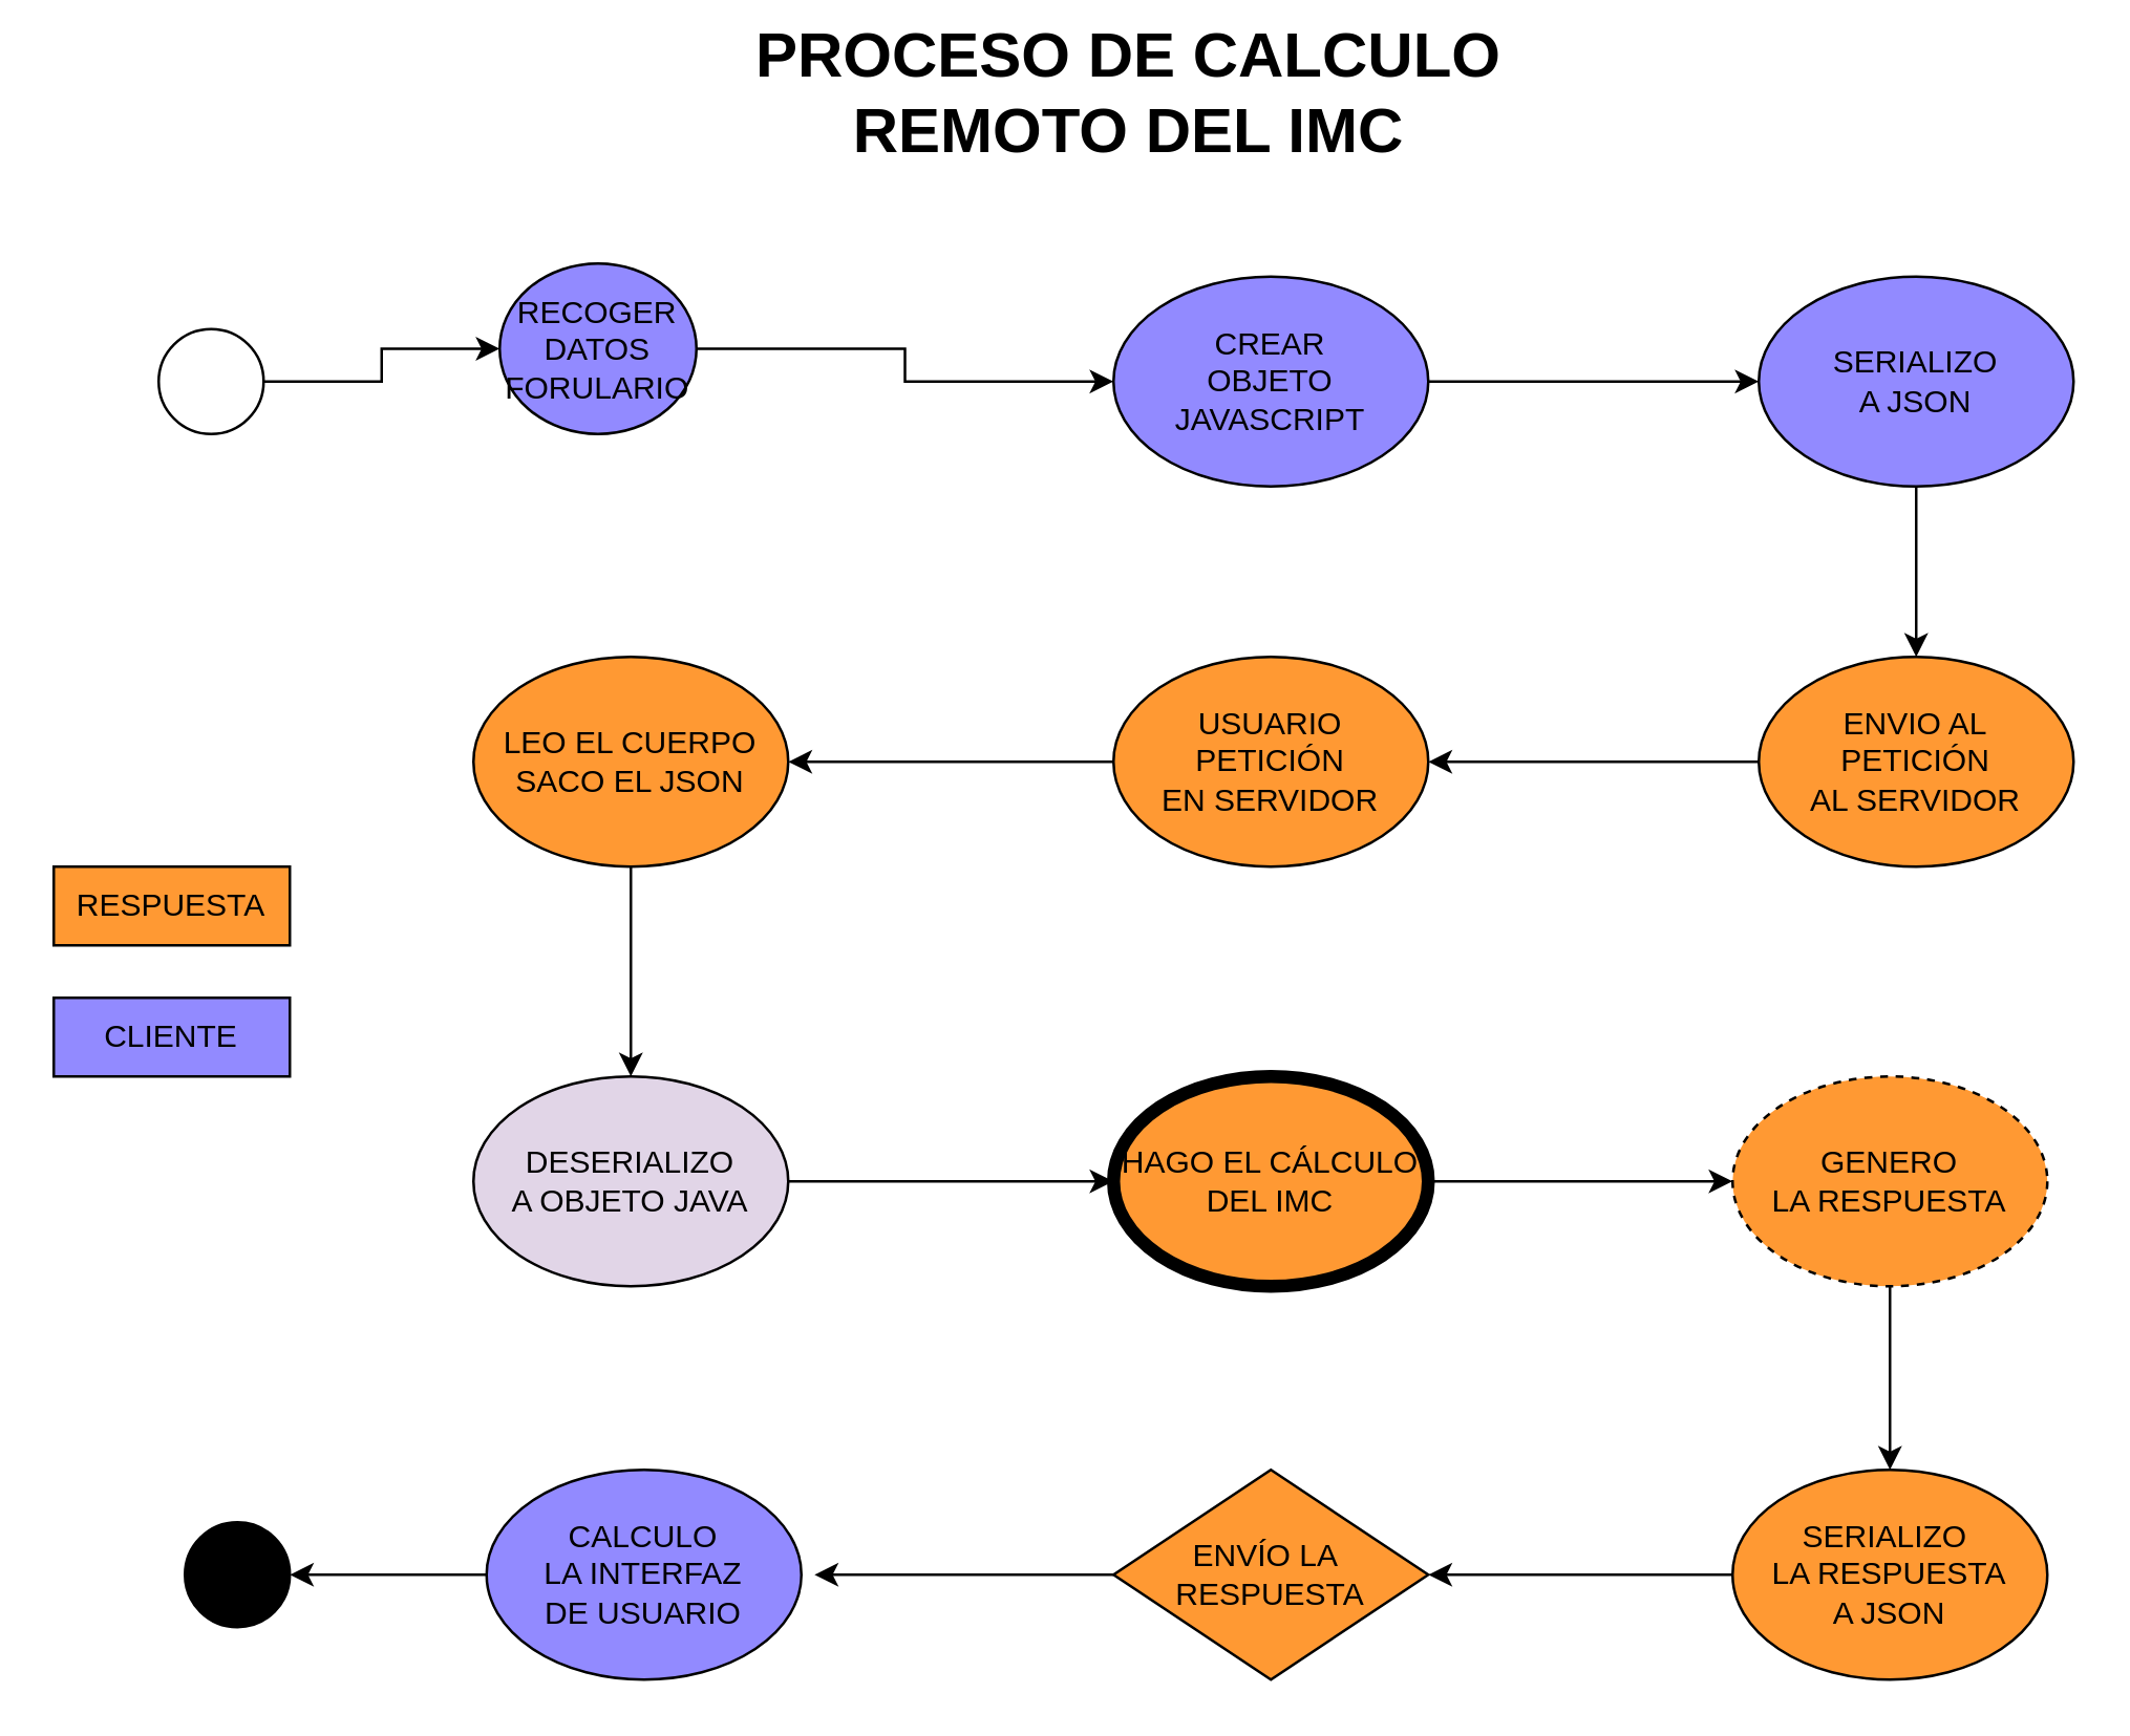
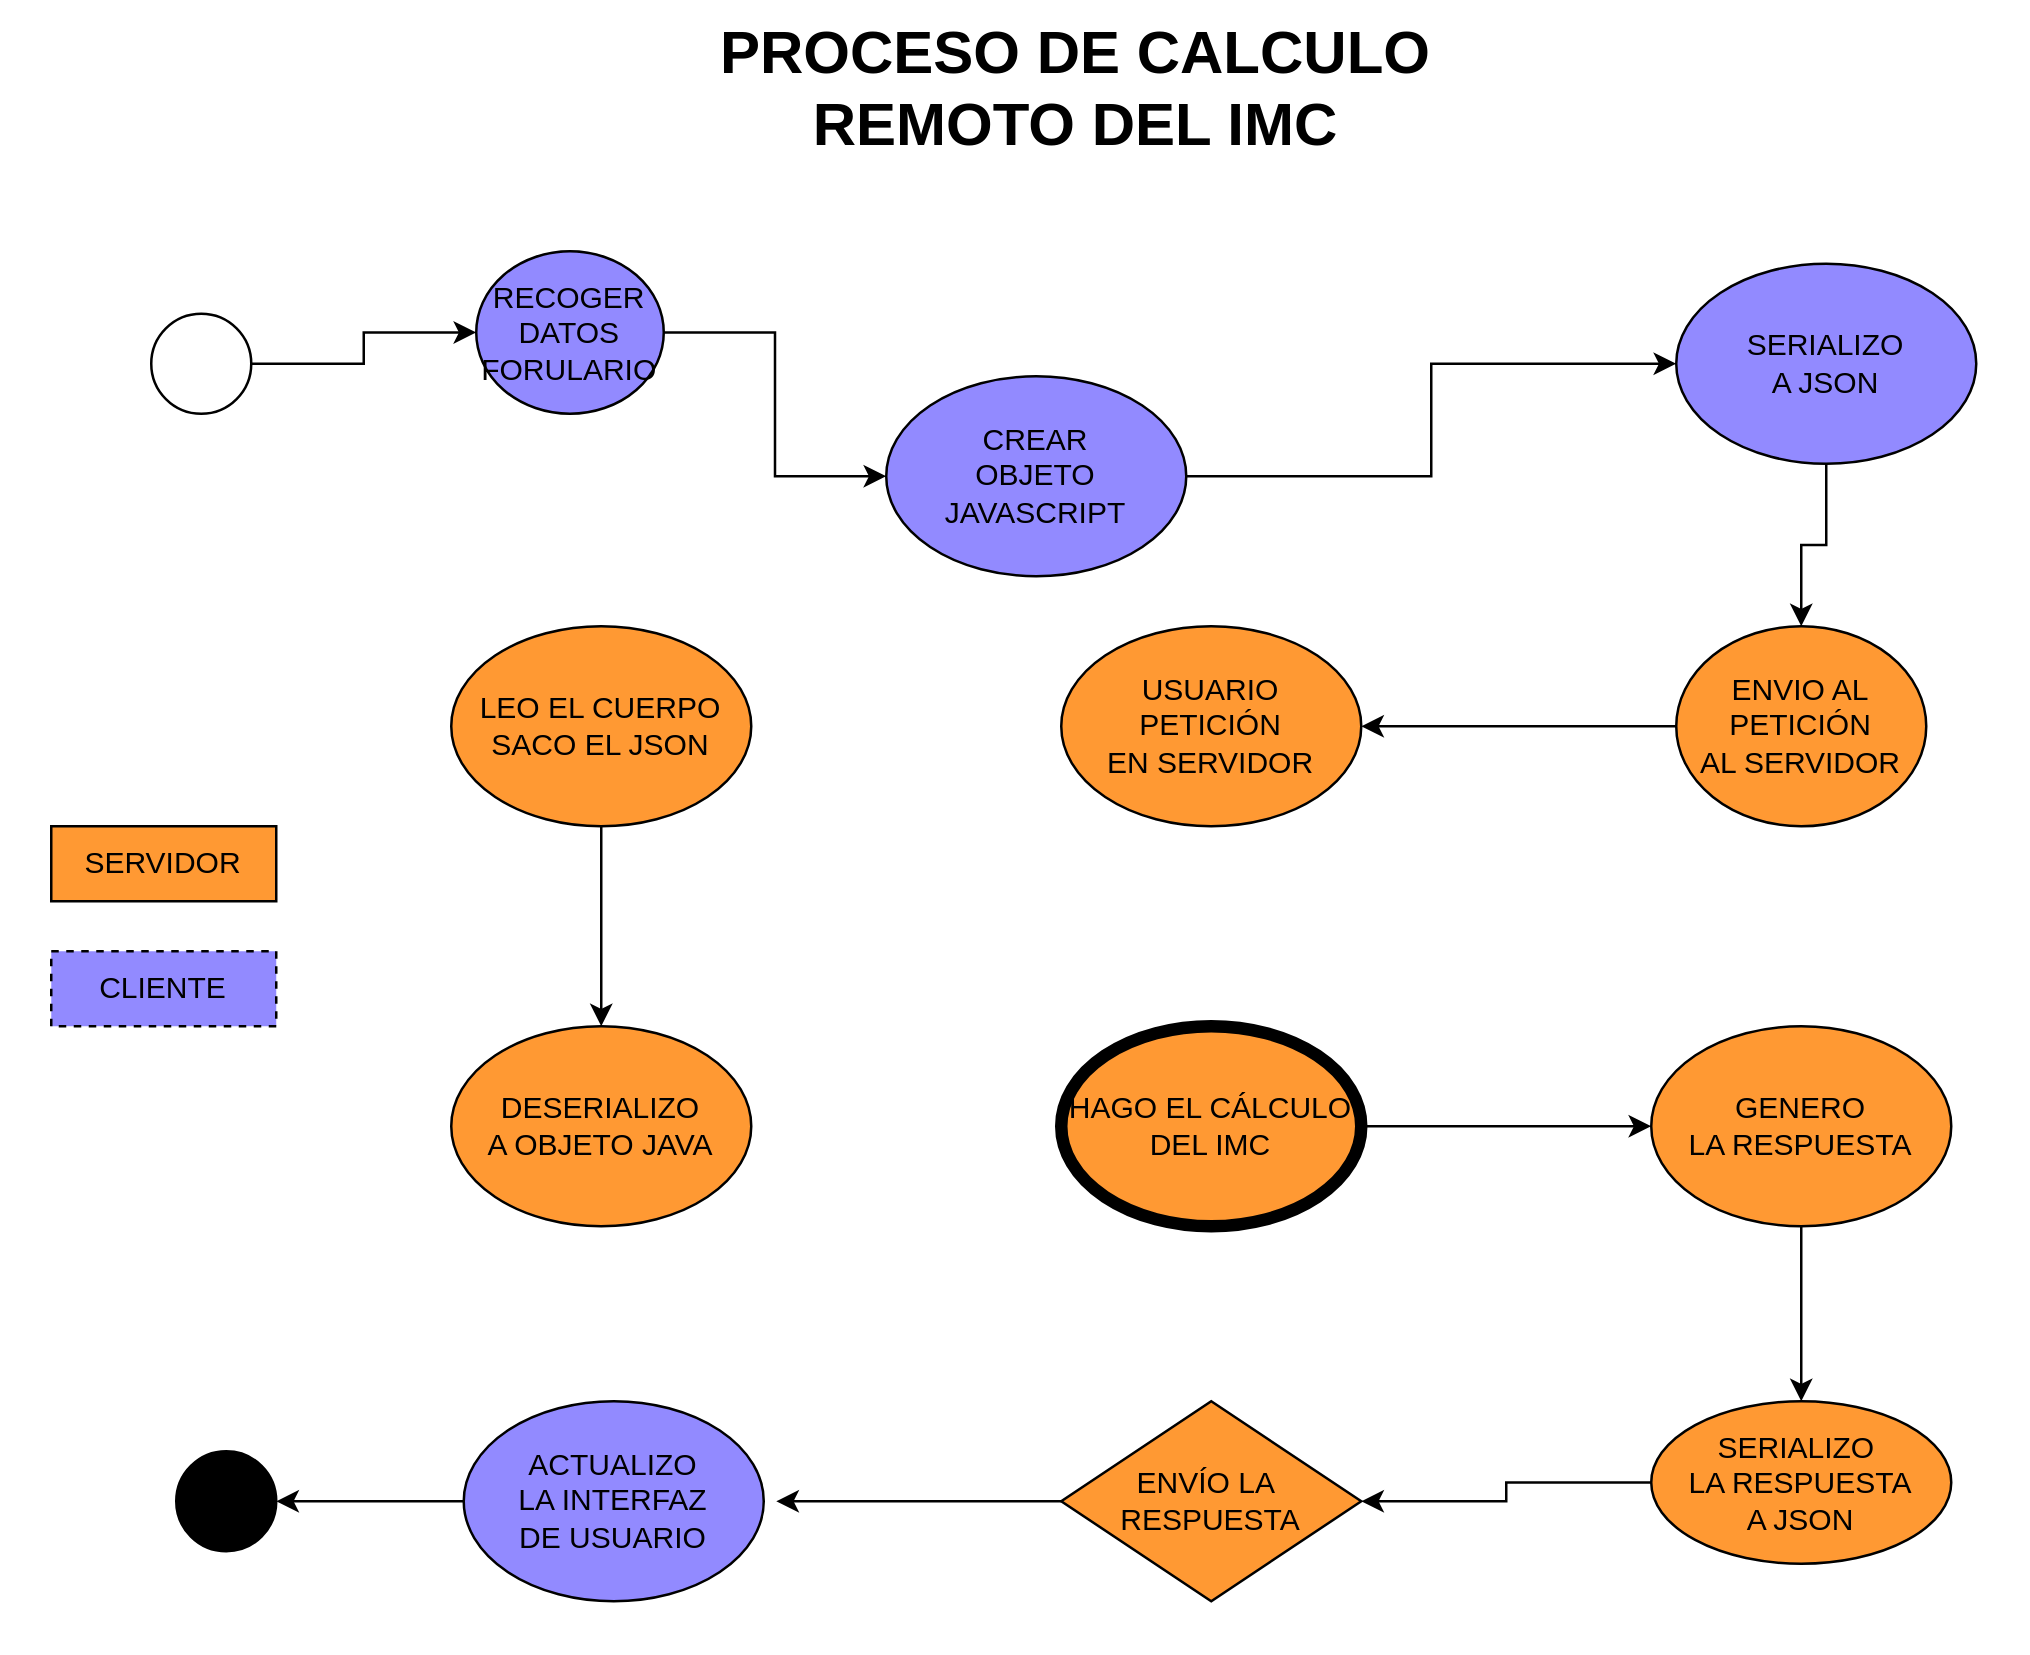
  <mxCell id="0" />
  <mxCell id="1" parent="0" />
  <mxCell id="2" style="edgeStyle=orthogonalEdgeStyle;rounded=0;orthogonalLoop=1;jettySize=auto;html=1;entryX=0;entryY=0.5;entryDx=0;entryDy=0;" edge="1" parent="1" source="3" target="7"><mxGeometry relative="1" as="geometry" /></mxCell>
  <mxCell id="3" value="" style="ellipse;whiteSpace=wrap;html=1;aspect=fixed;" vertex="1" parent="1"><mxGeometry x="60" y="125" width="40" height="40" as="geometry" /></mxCell>
  <mxCell id="4" value="&lt;font style=&quot;font-size: 24px;&quot;&gt;&lt;b&gt;PROCESO DE CALCULO REMOTO DEL IMC&lt;/b&gt;&lt;/font&gt;" style="text;html=1;align=center;verticalAlign=middle;whiteSpace=wrap;rounded=0;" vertex="1" parent="1"><mxGeometry x="250" y="20" width="360" height="30" as="geometry" /></mxCell>
  <mxCell id="5" value="" style="ellipse;whiteSpace=wrap;html=1;aspect=fixed;fillColor=#000000;" vertex="1" parent="1"><mxGeometry x="70" y="580" width="40" height="40" as="geometry" /></mxCell>
  <mxCell id="6" style="edgeStyle=orthogonalEdgeStyle;rounded=0;orthogonalLoop=1;jettySize=auto;html=1;entryX=0;entryY=0.5;entryDx=0;entryDy=0;" edge="1" parent="1" source="7" target="8"><mxGeometry relative="1" as="geometry"><mxPoint x="410" y="130" as="targetPoint" /></mxGeometry></mxCell>
  <mxCell id="7" value="RECOGER&lt;div&gt;DATOS&lt;/div&gt;&lt;div&gt;FORULARIO&lt;/div&gt;" style="ellipse;whiteSpace=wrap;html=1;fillColor=#928aff;" vertex="1" parent="1"><mxGeometry x="190" y="100" width="75" height="65" as="geometry" /></mxCell>
- <mxCell id="8" value="CREAR&lt;div&gt;OBJETO JAVASCRIPT&lt;/div&gt;" style="ellipse;whiteSpace=wrap;html=1;fillColor=#928aff;" vertex="1" parent="1"><mxGeometry x="424" y="105" width="120" height="80" as="geometry" /></mxCell>
+ <mxCell id="8" value="CREAR&lt;div&gt;OBJETO JAVASCRIPT&lt;/div&gt;" style="ellipse;whiteSpace=wrap;html=1;fillColor=#928aff;" vertex="1" parent="1"><mxGeometry x="354" y="150" width="120" height="80" as="geometry" /></mxCell>
  <mxCell id="9" style="edgeStyle=orthogonalEdgeStyle;rounded=0;orthogonalLoop=1;jettySize=auto;html=1;entryX=0.5;entryY=0;entryDx=0;entryDy=0;" edge="1" parent="1" source="10" target="13"><mxGeometry relative="1" as="geometry" /></mxCell>
  <mxCell id="10" value="SERIALIZO&lt;div&gt;A JSON&lt;/div&gt;" style="ellipse;whiteSpace=wrap;html=1;fillColor=#928aff;" vertex="1" parent="1"><mxGeometry x="670" y="105" width="120" height="80" as="geometry" /></mxCell>
  <mxCell id="11" style="edgeStyle=orthogonalEdgeStyle;rounded=0;orthogonalLoop=1;jettySize=auto;html=1;entryX=0;entryY=0.5;entryDx=0;entryDy=0;" edge="1" parent="1" source="8" target="10"><mxGeometry relative="1" as="geometry" /></mxCell>
  <mxCell id="12" style="edgeStyle=orthogonalEdgeStyle;rounded=0;orthogonalLoop=1;jettySize=auto;html=1;" edge="1" parent="1" source="13" target="15"><mxGeometry relative="1" as="geometry" /></mxCell>
- <mxCell id="13" value="ENVIO AL&lt;div&gt;PETICIÓN&lt;/div&gt;&lt;div&gt;AL SERVIDOR&lt;/div&gt;" style="ellipse;whiteSpace=wrap;html=1;fillColor=#FF9933;" vertex="1" parent="1"><mxGeometry x="670" y="250" width="120" height="80" as="geometry" /></mxCell>
- <mxCell id="14" style="edgeStyle=orthogonalEdgeStyle;rounded=0;orthogonalLoop=1;jettySize=auto;html=1;" edge="1" parent="1" source="15" target="17"><mxGeometry relative="1" as="geometry" /></mxCell>
+ <mxCell id="13" value="ENVIO AL&lt;div&gt;PETICIÓN&lt;/div&gt;&lt;div&gt;AL SERVIDOR&lt;/div&gt;" style="ellipse;whiteSpace=wrap;html=1;fillColor=#FF9933;" vertex="1" parent="1"><mxGeometry x="670" y="250" width="100" height="80" as="geometry" /></mxCell>
  <mxCell id="15" value="USUARIO&lt;div&gt;PETICIÓN&lt;/div&gt;&lt;div&gt;EN SERVIDOR&lt;/div&gt;" style="ellipse;whiteSpace=wrap;html=1;fillColor=#FF9933;" vertex="1" parent="1"><mxGeometry x="424" y="250" width="120" height="80" as="geometry" /></mxCell>
  <mxCell id="16" style="edgeStyle=orthogonalEdgeStyle;rounded=0;orthogonalLoop=1;jettySize=auto;html=1;entryX=0.5;entryY=0;entryDx=0;entryDy=0;" edge="1" parent="1" source="17" target="19"><mxGeometry relative="1" as="geometry" /></mxCell>
  <mxCell id="17" value="LEO EL CUERPO&lt;div&gt;SACO EL JSON&lt;/div&gt;" style="ellipse;whiteSpace=wrap;html=1;fillColor=#FF9933;" vertex="1" parent="1"><mxGeometry x="180" y="250" width="120" height="80" as="geometry" /></mxCell>
- <mxCell id="18" style="edgeStyle=orthogonalEdgeStyle;rounded=0;orthogonalLoop=1;jettySize=auto;html=1;entryX=0;entryY=0.5;entryDx=0;entryDy=0;" edge="1" parent="1" source="19" target="21"><mxGeometry relative="1" as="geometry" /></mxCell>
- <mxCell id="19" value="DESERIALIZO&lt;div&gt;A OBJETO JAVA&lt;/div&gt;" style="ellipse;whiteSpace=wrap;html=1;fillColor=#e1d5e7;" vertex="1" parent="1"><mxGeometry x="180" y="410" width="120" height="80" as="geometry" /></mxCell>
+ <mxCell id="19" value="DESERIALIZO&lt;div&gt;A OBJETO JAVA&lt;/div&gt;" style="ellipse;whiteSpace=wrap;html=1;fillColor=#FF9933;" vertex="1" parent="1"><mxGeometry x="180" y="410" width="120" height="80" as="geometry" /></mxCell>
  <mxCell id="20" style="edgeStyle=orthogonalEdgeStyle;rounded=0;orthogonalLoop=1;jettySize=auto;html=1;entryX=0;entryY=0.5;entryDx=0;entryDy=0;" edge="1" parent="1" source="21" target="23"><mxGeometry relative="1" as="geometry" /></mxCell>
  <mxCell id="21" value="HAGO EL CÁLCULO&lt;div&gt;DEL IMC&lt;/div&gt;" style="ellipse;whiteSpace=wrap;html=1;fillColor=#FF9933;strokeWidth=5;" vertex="1" parent="1"><mxGeometry x="424" y="410" width="120" height="80" as="geometry" /></mxCell>
  <mxCell id="22" style="edgeStyle=orthogonalEdgeStyle;rounded=0;orthogonalLoop=1;jettySize=auto;html=1;" edge="1" parent="1" source="23" target="25"><mxGeometry relative="1" as="geometry" /></mxCell>
- <mxCell id="23" value="GENERO&lt;div&gt;LA RESPUESTA&lt;/div&gt;" style="ellipse;whiteSpace=wrap;html=1;fillColor=#FF9933;dashed=1;" vertex="1" parent="1"><mxGeometry x="660" y="410" width="120" height="80" as="geometry" /></mxCell>
+ <mxCell id="23" value="GENERO&lt;div&gt;LA RESPUESTA&lt;/div&gt;" style="ellipse;whiteSpace=wrap;html=1;fillColor=#FF9933;" vertex="1" parent="1"><mxGeometry x="660" y="410" width="120" height="80" as="geometry" /></mxCell>
  <mxCell id="24" style="edgeStyle=orthogonalEdgeStyle;rounded=0;orthogonalLoop=1;jettySize=auto;html=1;entryX=1;entryY=0.5;entryDx=0;entryDy=0;" edge="1" parent="1" source="25" target="27"><mxGeometry relative="1" as="geometry" /></mxCell>
- <mxCell id="25" value="SERIALIZO&amp;nbsp;&lt;div&gt;LA RESPUESTA&lt;/div&gt;&lt;div&gt;A JSON&lt;/div&gt;" style="ellipse;whiteSpace=wrap;html=1;fillColor=#FF9933;" vertex="1" parent="1"><mxGeometry x="660" y="560" width="120" height="80" as="geometry" /></mxCell>
+ <mxCell id="25" value="SERIALIZO&amp;nbsp;&lt;div&gt;LA RESPUESTA&lt;/div&gt;&lt;div&gt;A JSON&lt;/div&gt;" style="ellipse;whiteSpace=wrap;html=1;fillColor=#FF9933;" vertex="1" parent="1"><mxGeometry x="660" y="560" width="120" height="65" as="geometry" /></mxCell>
  <mxCell id="26" style="edgeStyle=orthogonalEdgeStyle;rounded=0;orthogonalLoop=1;jettySize=auto;html=1;" edge="1" parent="1" source="27"><mxGeometry relative="1" as="geometry"><mxPoint x="310" y="600" as="targetPoint" /></mxGeometry></mxCell>
  <mxCell id="27" value="ENVÍO LA&amp;nbsp;&lt;div&gt;RESPUESTA&lt;/div&gt;" style="rhombus;whiteSpace=wrap;html=1;fillColor=#FF9933;" vertex="1" parent="1"><mxGeometry x="424" y="560" width="120" height="80" as="geometry" /></mxCell>
  <mxCell id="28" style="edgeStyle=orthogonalEdgeStyle;rounded=0;orthogonalLoop=1;jettySize=auto;html=1;entryX=1;entryY=0.5;entryDx=0;entryDy=0;" edge="1" parent="1" source="29" target="5"><mxGeometry relative="1" as="geometry" /></mxCell>
- <mxCell id="29" value="CALCULO&lt;div&gt;LA INTERFAZ&lt;/div&gt;&lt;div&gt;DE USUARIO&lt;/div&gt;" style="ellipse;whiteSpace=wrap;html=1;fillColor=#928aff;" vertex="1" parent="1"><mxGeometry x="185" y="560" width="120" height="80" as="geometry" /></mxCell>
- <mxCell id="30" value="RESPUESTA" style="rounded=0;whiteSpace=wrap;html=1;fillColor=#FF9933;" vertex="1" parent="1"><mxGeometry x="20" y="330" width="90" height="30" as="geometry" /></mxCell>
- <mxCell id="31" value="CLIENTE" style="rounded=0;whiteSpace=wrap;html=1;fillColor=#928aff;" vertex="1" parent="1"><mxGeometry x="20" y="380" width="90" height="30" as="geometry" /></mxCell>
+ <mxCell id="29" value="ACTUALIZO&lt;div&gt;LA INTERFAZ&lt;/div&gt;&lt;div&gt;DE USUARIO&lt;/div&gt;" style="ellipse;whiteSpace=wrap;html=1;fillColor=#928aff;" vertex="1" parent="1"><mxGeometry x="185" y="560" width="120" height="80" as="geometry" /></mxCell>
+ <mxCell id="30" value="SERVIDOR" style="rounded=0;whiteSpace=wrap;html=1;fillColor=#FF9933;" vertex="1" parent="1"><mxGeometry x="20" y="330" width="90" height="30" as="geometry" /></mxCell>
+ <mxCell id="31" value="CLIENTE" style="rounded=0;whiteSpace=wrap;html=1;fillColor=#928aff;dashed=1;" vertex="1" parent="1"><mxGeometry x="20" y="380" width="90" height="30" as="geometry" /></mxCell>
